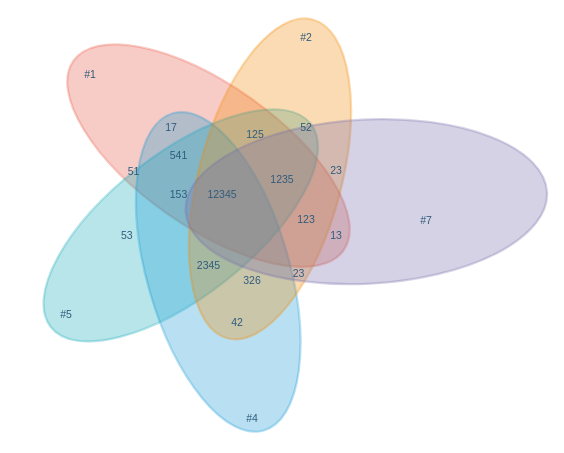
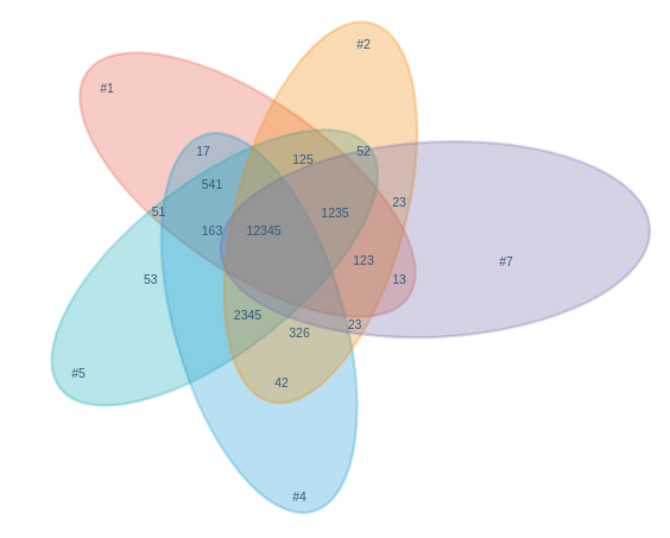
  <mxCell id="0" />
  <mxCell id="1" parent="0" />
  <mxCell id="2" value="" style="ellipse;whiteSpace=wrap;html=1;rounded=1;shadow=0;labelBackgroundColor=none;strokeColor=#e85642;strokeWidth=3;fillColor=#e85642;fontFamily=Helvetica;fontSize=14;fontColor=#2F5B7C;align=center;opacity=30;rotation=-145;" parent="1" vertex="1"><mxGeometry x="57.5" y="93" width="440" height="190" as="geometry" /></mxCell>
  <mxCell id="3" value="" style="ellipse;whiteSpace=wrap;html=1;rounded=1;shadow=0;labelBackgroundColor=none;strokeColor=#12aab5;strokeWidth=3;fillColor=#12aab5;fontFamily=Helvetica;fontSize=14;fontColor=#2F5B7C;align=center;opacity=30;rotation=142;" parent="1" vertex="1"><mxGeometry x="20.5" y="186" width="440" height="190" as="geometry" /></mxCell>
  <mxCell id="4" value="" style="ellipse;whiteSpace=wrap;html=1;rounded=1;shadow=0;labelBackgroundColor=none;strokeColor=#1699d3;strokeWidth=3;fillColor=#1699d3;fontFamily=Helvetica;fontSize=14;fontColor=#2F5B7C;align=center;opacity=30;rotation=74;" parent="1" vertex="1"><mxGeometry x="70.5" y="248" width="440" height="190" as="geometry" /></mxCell>
  <mxCell id="5" value="" style="ellipse;whiteSpace=wrap;html=1;rounded=1;shadow=0;labelBackgroundColor=none;strokeColor=#F08705;strokeWidth=3;fillColor=#F08705;fontFamily=Helvetica;fontSize=14;fontColor=#2F5B7C;align=center;opacity=30;rotation=-75;" parent="1" vertex="1"><mxGeometry x="139.5" y="124" width="440" height="190" as="geometry" /></mxCell>
  <mxCell id="6" value="" style="ellipse;whiteSpace=wrap;html=1;rounded=1;shadow=0;labelBackgroundColor=none;strokeColor=#736ca8;strokeWidth=3;fillColor=#736ca8;fontFamily=Helvetica;fontSize=14;fontColor=#2F5B7C;align=center;opacity=30;rotation=-3;" parent="1" vertex="1"><mxGeometry x="246.71" y="139.91" width="482.5" height="219" as="geometry" /></mxCell>
  <mxCell id="7" value="#1" style="text;html=1;strokeColor=none;fillColor=none;align=center;verticalAlign=middle;whiteSpace=wrap;rounded=0;shadow=0;labelBackgroundColor=none;fontFamily=Helvetica;fontSize=14;fontColor=#2F5B7C;" parent="1" vertex="1"><mxGeometry x="99.5" y="70" width="40" height="20" as="geometry" /></mxCell>
  <mxCell id="8" value="#2" style="text;html=1;strokeColor=none;fillColor=none;align=center;verticalAlign=middle;whiteSpace=wrap;rounded=0;shadow=0;labelBackgroundColor=none;fontFamily=Helvetica;fontSize=14;fontColor=#2F5B7C;" parent="1" vertex="1"><mxGeometry x="387.5" y="20" width="40" height="20" as="geometry" /></mxCell>
  <mxCell id="9" value="#7" style="text;html=1;strokeColor=none;fillColor=none;align=center;verticalAlign=middle;whiteSpace=wrap;rounded=0;shadow=0;labelBackgroundColor=none;fontFamily=Helvetica;fontSize=14;fontColor=#2F5B7C;" parent="1" vertex="1"><mxGeometry x="547.5" y="265" width="40" height="20" as="geometry" /></mxCell>
  <mxCell id="10" value="#4" style="text;html=1;strokeColor=none;fillColor=none;align=center;verticalAlign=middle;whiteSpace=wrap;rounded=0;shadow=0;labelBackgroundColor=none;fontFamily=Helvetica;fontSize=14;fontColor=#2F5B7C;" parent="1" vertex="1"><mxGeometry x="315.5" y="528" width="40" height="20" as="geometry" /></mxCell>
  <mxCell id="11" value="#5" style="text;html=1;strokeColor=none;fillColor=none;align=center;verticalAlign=middle;whiteSpace=wrap;rounded=0;shadow=0;labelBackgroundColor=none;fontFamily=Helvetica;fontSize=14;fontColor=#2F5B7C;" parent="1" vertex="1"><mxGeometry x="67.5" y="390" width="40" height="20" as="geometry" /></mxCell>
  <mxCell id="12" value="17" style="text;html=1;strokeColor=none;fillColor=none;align=center;verticalAlign=middle;whiteSpace=wrap;rounded=0;shadow=0;labelBackgroundColor=none;fontFamily=Helvetica;fontSize=14;fontColor=#2F5B7C;" parent="1" vertex="1"><mxGeometry x="207.5" y="140" width="40" height="20" as="geometry" /></mxCell>
  <mxCell id="13" value="42" style="text;html=1;strokeColor=none;fillColor=none;align=center;verticalAlign=middle;whiteSpace=wrap;rounded=0;shadow=0;labelBackgroundColor=none;fontFamily=Helvetica;fontSize=14;fontColor=#2F5B7C;" parent="1" vertex="1"><mxGeometry x="295.5" y="400" width="40" height="20" as="geometry" /></mxCell>
  <mxCell id="14" value="53" style="text;html=1;strokeColor=none;fillColor=none;align=center;verticalAlign=middle;whiteSpace=wrap;rounded=0;shadow=0;labelBackgroundColor=none;fontFamily=Helvetica;fontSize=14;fontColor=#2F5B7C;" parent="1" vertex="1"><mxGeometry x="148.5" y="285" width="40" height="20" as="geometry" /></mxCell>
  <mxCell id="15" value="541" style="text;html=1;strokeColor=none;fillColor=none;align=center;verticalAlign=middle;whiteSpace=wrap;rounded=0;shadow=0;labelBackgroundColor=none;fontFamily=Helvetica;fontSize=14;fontColor=#2F5B7C;" parent="1" vertex="1"><mxGeometry x="217.5" y="178" width="40" height="20" as="geometry" /></mxCell>
- <mxCell id="16" value="153" style="text;html=1;strokeColor=none;fillColor=none;align=center;verticalAlign=middle;whiteSpace=wrap;rounded=0;shadow=0;labelBackgroundColor=none;fontFamily=Helvetica;fontSize=14;fontColor=#2F5B7C;" parent="1" vertex="1"><mxGeometry x="217.5" y="230" width="40" height="20" as="geometry" /></mxCell>
+ <mxCell id="16" value="163" style="text;html=1;strokeColor=none;fillColor=none;align=center;verticalAlign=middle;whiteSpace=wrap;rounded=0;shadow=0;labelBackgroundColor=none;fontFamily=Helvetica;fontSize=14;fontColor=#2F5B7C;" parent="1" vertex="1"><mxGeometry x="217.5" y="230" width="40" height="20" as="geometry" /></mxCell>
  <mxCell id="17" value="326" style="text;html=1;strokeColor=none;fillColor=none;align=center;verticalAlign=middle;whiteSpace=wrap;rounded=0;shadow=0;labelBackgroundColor=none;fontFamily=Helvetica;fontSize=14;fontColor=#2F5B7C;" parent="1" vertex="1"><mxGeometry x="315.5" y="345" width="40" height="20" as="geometry" /></mxCell>
  <mxCell id="18" value="2345" style="text;html=1;strokeColor=none;fillColor=none;align=center;verticalAlign=middle;whiteSpace=wrap;rounded=0;shadow=0;labelBackgroundColor=none;fontFamily=Helvetica;fontSize=14;fontColor=#2F5B7C;" parent="1" vertex="1"><mxGeometry x="257.5" y="325" width="40" height="20" as="geometry" /></mxCell>
  <mxCell id="19" value="13" style="text;html=1;strokeColor=none;fillColor=none;align=center;verticalAlign=middle;whiteSpace=wrap;rounded=0;shadow=0;labelBackgroundColor=none;fontFamily=Helvetica;fontSize=14;fontColor=#2F5B7C;" parent="1" vertex="1"><mxGeometry x="427.5" y="285" width="40" height="20" as="geometry" /></mxCell>
  <mxCell id="20" value="1235" style="text;html=1;strokeColor=none;fillColor=none;align=center;verticalAlign=middle;whiteSpace=wrap;rounded=0;shadow=0;labelBackgroundColor=none;fontFamily=Helvetica;fontSize=14;fontColor=#2F5B7C;" parent="1" vertex="1"><mxGeometry x="355.5" y="210" width="40" height="20" as="geometry" /></mxCell>
  <mxCell id="21" value="125" style="text;html=1;strokeColor=none;fillColor=none;align=center;verticalAlign=middle;whiteSpace=wrap;rounded=0;shadow=0;labelBackgroundColor=none;fontFamily=Helvetica;fontSize=14;fontColor=#2F5B7C;" parent="1" vertex="1"><mxGeometry x="319.5" y="150" width="40" height="20" as="geometry" /></mxCell>
  <mxCell id="22" value="52" style="text;html=1;strokeColor=none;fillColor=none;align=center;verticalAlign=middle;whiteSpace=wrap;rounded=0;shadow=0;labelBackgroundColor=none;fontFamily=Helvetica;fontSize=14;fontColor=#2F5B7C;" parent="1" vertex="1"><mxGeometry x="387.5" y="140" width="40" height="20" as="geometry" /></mxCell>
  <mxCell id="23" value="23" style="text;html=1;strokeColor=none;fillColor=none;align=center;verticalAlign=middle;whiteSpace=wrap;rounded=0;shadow=0;labelBackgroundColor=none;fontFamily=Helvetica;fontSize=14;fontColor=#2F5B7C;" parent="1" vertex="1"><mxGeometry x="377.5" y="335" width="40" height="20" as="geometry" /></mxCell>
- <mxCell id="24" value="51" style="text;html=1;strokeColor=none;fillColor=none;align=center;verticalAlign=middle;whiteSpace=wrap;rounded=0;shadow=0;labelBackgroundColor=none;fontFamily=Helvetica;fontSize=14;fontColor=#2F5B7C;" parent="1" vertex="1"><mxGeometry x="157.5" y="199" width="40" height="20" as="geometry" /></mxCell>
+ <mxCell id="24" value="51" style="text;html=1;strokeColor=none;fillColor=none;align=center;verticalAlign=middle;whiteSpace=wrap;rounded=0;shadow=0;labelBackgroundColor=none;fontFamily=Helvetica;fontSize=14;fontColor=#2F5B7C;" parent="1" vertex="1"><mxGeometry x="157.5" y="209" width="40" height="20" as="geometry" /></mxCell>
  <mxCell id="25" value="12345" style="text;html=1;strokeColor=none;fillColor=none;align=center;verticalAlign=middle;whiteSpace=wrap;rounded=0;shadow=0;labelBackgroundColor=none;fontFamily=Helvetica;fontSize=14;fontColor=#2F5B7C;" parent="1" vertex="1"><mxGeometry x="275.5" y="230" width="40" height="20" as="geometry" /></mxCell>
  <mxCell id="26" value="123" style="text;html=1;strokeColor=none;fillColor=none;align=center;verticalAlign=middle;whiteSpace=wrap;rounded=0;shadow=0;labelBackgroundColor=none;fontFamily=Helvetica;fontSize=14;fontColor=#2F5B7C;" parent="1" vertex="1"><mxGeometry x="387.5" y="263" width="40" height="20" as="geometry" /></mxCell>
  <mxCell id="27" value="23" style="text;html=1;strokeColor=none;fillColor=none;align=center;verticalAlign=middle;whiteSpace=wrap;rounded=0;shadow=0;labelBackgroundColor=none;fontFamily=Helvetica;fontSize=14;fontColor=#2F5B7C;" parent="1" vertex="1"><mxGeometry x="427.5" y="198" width="40" height="20" as="geometry" /></mxCell>
